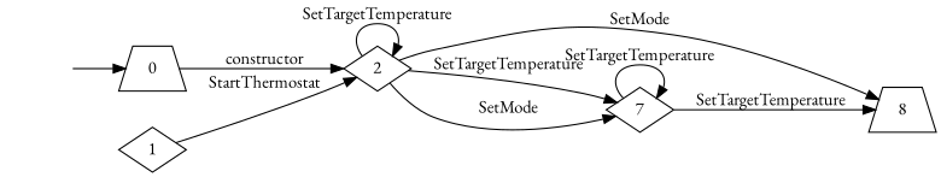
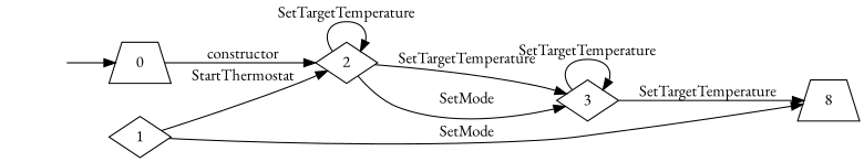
  digraph {
    fontname="EB Garamond"
    rankdir=LR
    node [fontname="EB Garamond" shape=diamond]
    edge [fontname="EB Garamond"]
    "" [shape=plaintext]
    n2 [label=0 shape=trapezium]
    n3 [label=2]
    n4 [label=8 shape=trapezium]
-   n5 [label=7]
+   n5 [label=3]
    n6 [label=1]
    "" -> n2
    n2 -> n3 [label=constructor]
    n3 -> n3 [label=SetTargetTemperature]
-   n3 -> n4 [label=SetMode]
+   n6 -> n4 [label=SetMode]
    n3 -> n5 [label=SetTargetTemperature]
    n3 -> n5 [label=SetMode]
    n5 -> n4 [label=SetTargetTemperature]
    n5 -> n5 [label=SetTargetTemperature]
    n6 -> n3 [label=StartThermostat]
  }
